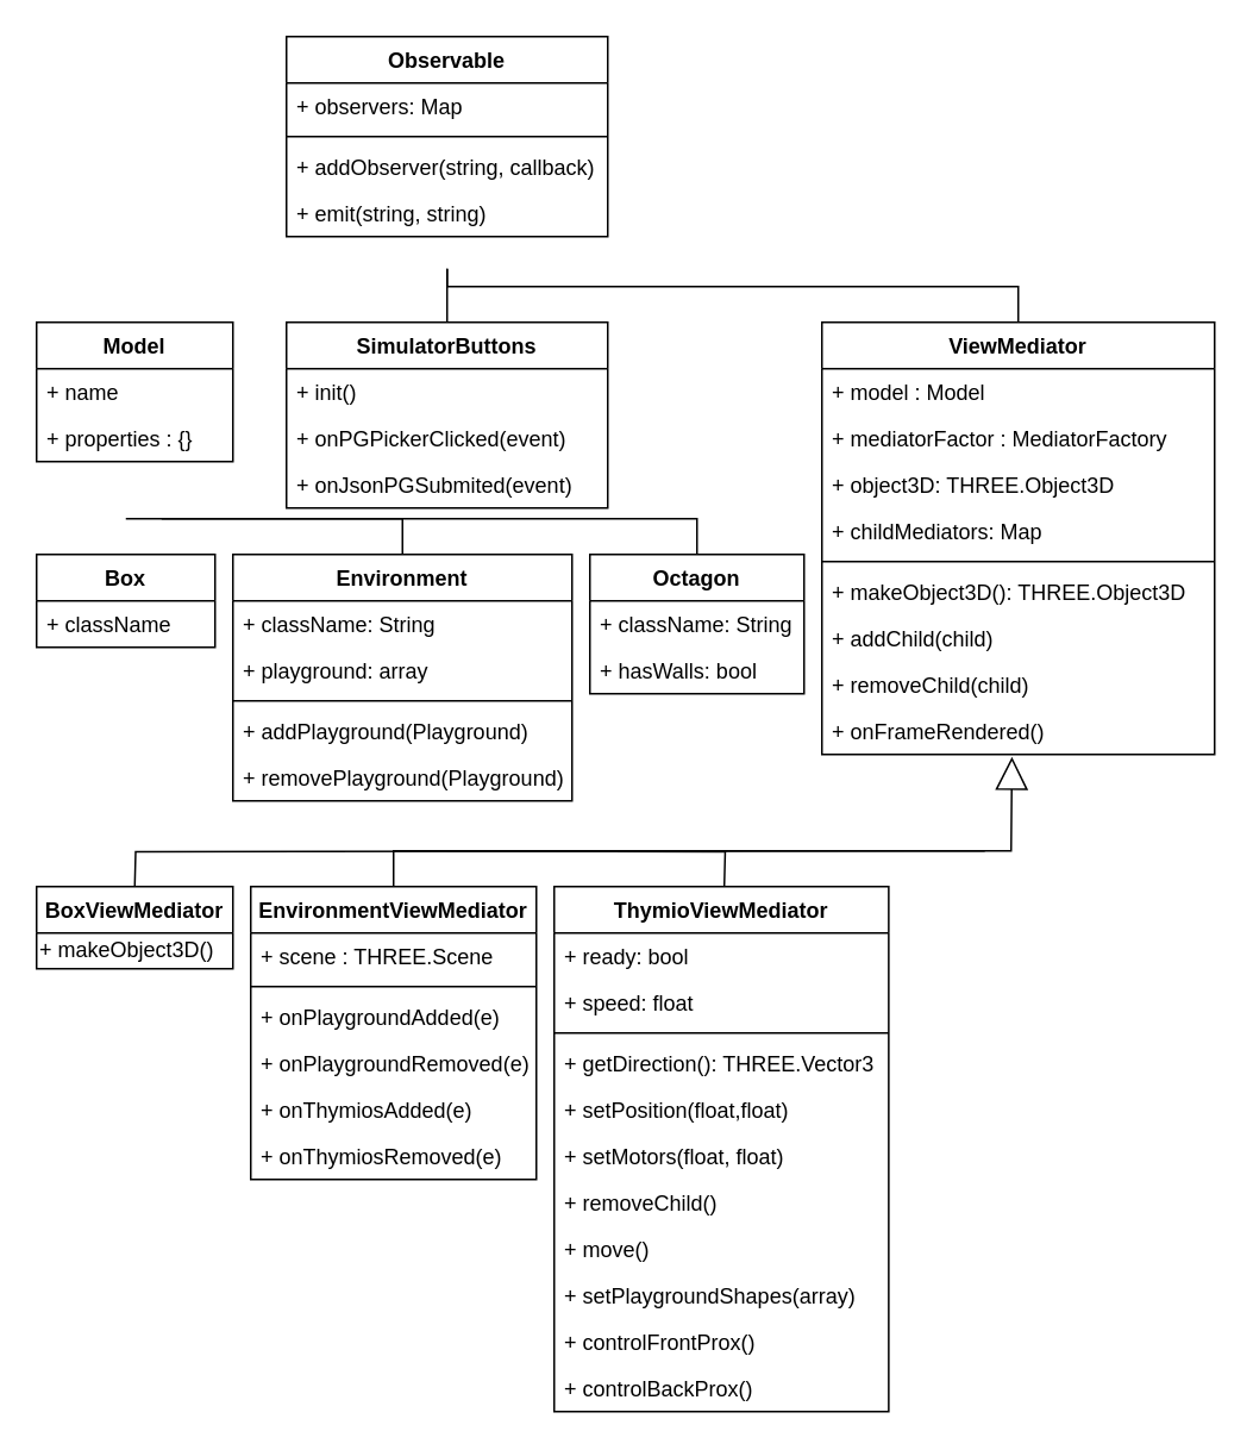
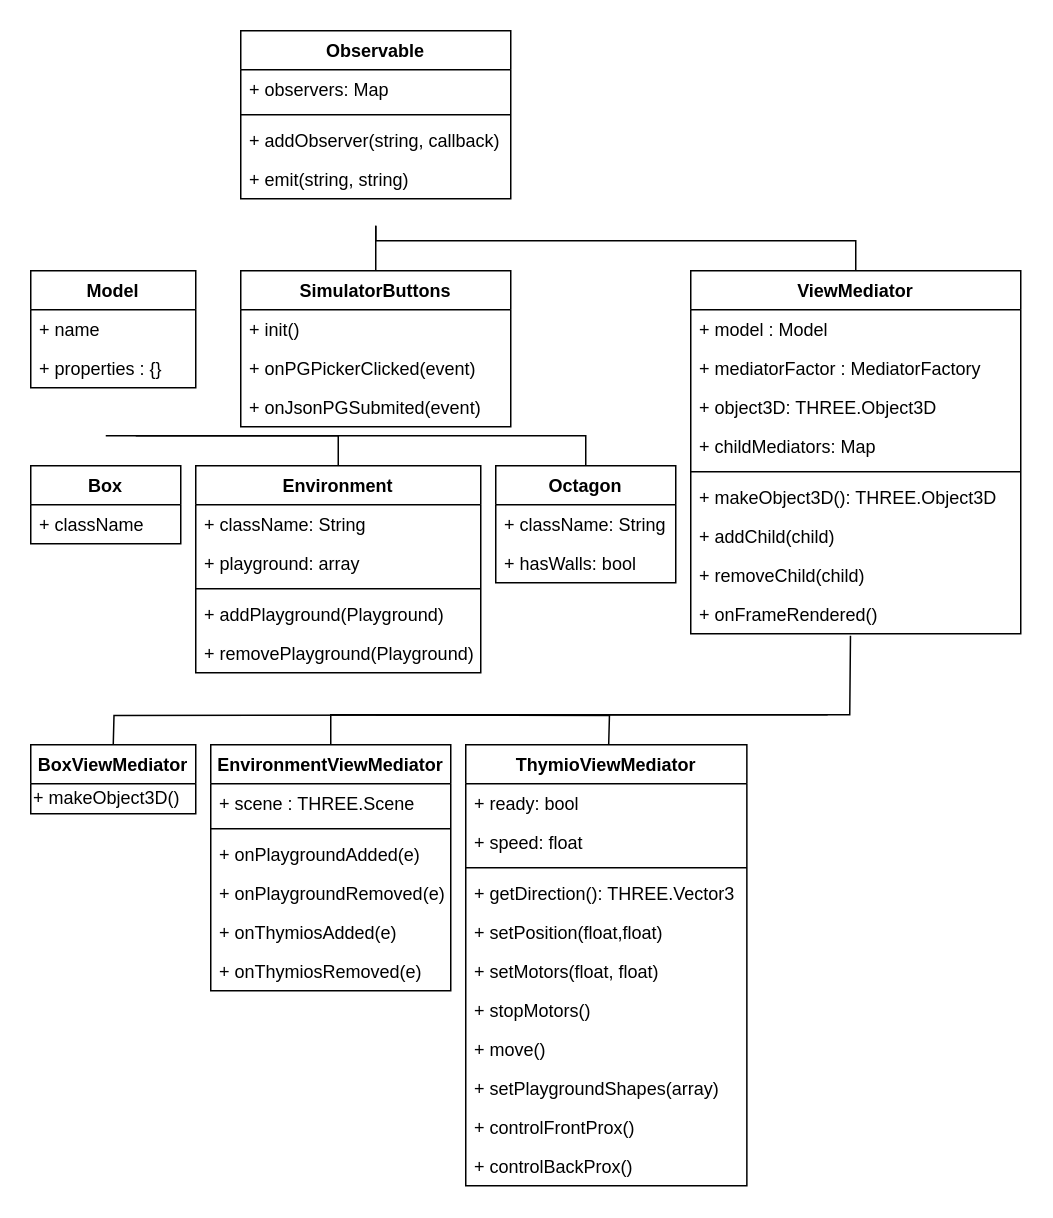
  <mxCell id="0" />
  <mxCell id="1" parent="0" />
  <mxCell id="2" value="Observable" style="swimlane;fontStyle=1;align=center;verticalAlign=top;childLayout=stackLayout;horizontal=1;startSize=26;horizontalStack=0;resizeParent=1;resizeParentMax=0;resizeLast=0;collapsible=1;marginBottom=0;" vertex="1" parent="1"><mxGeometry x="160" y="20" width="180" height="112" as="geometry" /></mxCell>
  <mxCell id="3" value="+ observers: Map" style="text;strokeColor=none;fillColor=none;align=left;verticalAlign=top;spacingLeft=4;spacingRight=4;overflow=hidden;rotatable=0;points=[[0,0.5],[1,0.5]];portConstraint=eastwest;" vertex="1" parent="2"><mxGeometry y="26" width="180" height="26" as="geometry" /></mxCell>
  <mxCell id="4" value="" style="line;strokeWidth=1;fillColor=none;align=left;verticalAlign=middle;spacingTop=-1;spacingLeft=3;spacingRight=3;rotatable=0;labelPosition=right;points=[];portConstraint=eastwest;" vertex="1" parent="2"><mxGeometry y="52" width="180" height="8" as="geometry" /></mxCell>
  <mxCell id="5" value="+ addObserver(string, callback)" style="text;strokeColor=none;fillColor=none;align=left;verticalAlign=top;spacingLeft=4;spacingRight=4;overflow=hidden;rotatable=0;points=[[0,0.5],[1,0.5]];portConstraint=eastwest;" vertex="1" parent="2"><mxGeometry y="60" width="180" height="26" as="geometry" /></mxCell>
  <mxCell id="6" value="+ emit(string, string)" style="text;strokeColor=none;fillColor=none;align=left;verticalAlign=top;spacingLeft=4;spacingRight=4;overflow=hidden;rotatable=0;points=[[0,0.5],[1,0.5]];portConstraint=eastwest;" vertex="1" parent="2"><mxGeometry y="86" width="180" height="26" as="geometry" /></mxCell>
  <mxCell id="7" value="Model" style="swimlane;fontStyle=1;align=center;verticalAlign=top;childLayout=stackLayout;horizontal=1;startSize=26;horizontalStack=0;resizeParent=1;resizeParentMax=0;resizeLast=0;collapsible=1;marginBottom=0;" vertex="1" parent="1"><mxGeometry x="20" y="180" width="110" height="78" as="geometry" /></mxCell>
  <mxCell id="8" value="+ name" style="text;strokeColor=none;fillColor=none;align=left;verticalAlign=top;spacingLeft=4;spacingRight=4;overflow=hidden;rotatable=0;points=[[0,0.5],[1,0.5]];portConstraint=eastwest;" vertex="1" parent="7"><mxGeometry y="26" width="110" height="26" as="geometry" /></mxCell>
  <mxCell id="9" value="+ properties : {}" style="text;strokeColor=none;fillColor=none;align=left;verticalAlign=top;spacingLeft=4;spacingRight=4;overflow=hidden;rotatable=0;points=[[0,0.5],[1,0.5]];portConstraint=eastwest;" vertex="1" parent="7"><mxGeometry y="52" width="110" height="26" as="geometry" /></mxCell>
  <mxCell id="10" value="SimulatorButtons" style="swimlane;fontStyle=1;align=center;verticalAlign=top;childLayout=stackLayout;horizontal=1;startSize=26;horizontalStack=0;resizeParent=1;resizeParentMax=0;resizeLast=0;collapsible=1;marginBottom=0;" vertex="1" parent="1"><mxGeometry x="160" y="180" width="180" height="104" as="geometry" /></mxCell>
  <mxCell id="11" value="+ init()" style="text;strokeColor=none;fillColor=none;align=left;verticalAlign=top;spacingLeft=4;spacingRight=4;overflow=hidden;rotatable=0;points=[[0,0.5],[1,0.5]];portConstraint=eastwest;" vertex="1" parent="10"><mxGeometry y="26" width="180" height="26" as="geometry" /></mxCell>
  <mxCell id="12" value="+ onPGPickerClicked(event)" style="text;strokeColor=none;fillColor=none;align=left;verticalAlign=top;spacingLeft=4;spacingRight=4;overflow=hidden;rotatable=0;points=[[0,0.5],[1,0.5]];portConstraint=eastwest;" vertex="1" parent="10"><mxGeometry y="52" width="180" height="26" as="geometry" /></mxCell>
  <mxCell id="13" value="+ onJsonPGSubmited(event)" style="text;strokeColor=none;fillColor=none;align=left;verticalAlign=top;spacingLeft=4;spacingRight=4;overflow=hidden;rotatable=0;points=[[0,0.5],[1,0.5]];portConstraint=eastwest;" vertex="1" parent="10"><mxGeometry y="78" width="180" height="26" as="geometry" /></mxCell>
  <mxCell id="14" value="" style="endArrow=none;endSize=16;endFill=0;html=1;exitX=0.5;exitY=0;exitDx=0;exitDy=0;rounded=0;" edge="1" parent="1" source="10"><mxGeometry width="160" relative="1" as="geometry"><mxPoint x="190" y="240" as="sourcePoint" /><mxPoint x="250" y="150" as="targetPoint" /></mxGeometry></mxCell>
  <mxCell id="15" value="ViewMediator" style="swimlane;fontStyle=1;align=center;verticalAlign=top;childLayout=stackLayout;horizontal=1;startSize=26;horizontalStack=0;resizeParent=1;resizeParentMax=0;resizeLast=0;collapsible=1;marginBottom=0;" vertex="1" parent="1"><mxGeometry x="460" y="180" width="220" height="242" as="geometry" /></mxCell>
  <mxCell id="16" value="+ model : Model" style="text;strokeColor=none;fillColor=none;align=left;verticalAlign=top;spacingLeft=4;spacingRight=4;overflow=hidden;rotatable=0;points=[[0,0.5],[1,0.5]];portConstraint=eastwest;" vertex="1" parent="15"><mxGeometry y="26" width="220" height="26" as="geometry" /></mxCell>
  <mxCell id="17" value="+ mediatorFactor : MediatorFactory" style="text;strokeColor=none;fillColor=none;align=left;verticalAlign=top;spacingLeft=4;spacingRight=4;overflow=hidden;rotatable=0;points=[[0,0.5],[1,0.5]];portConstraint=eastwest;" vertex="1" parent="15"><mxGeometry y="52" width="220" height="26" as="geometry" /></mxCell>
  <mxCell id="18" value="+ object3D: THREE.Object3D" style="text;strokeColor=none;fillColor=none;align=left;verticalAlign=top;spacingLeft=4;spacingRight=4;overflow=hidden;rotatable=0;points=[[0,0.5],[1,0.5]];portConstraint=eastwest;" vertex="1" parent="15"><mxGeometry y="78" width="220" height="26" as="geometry" /></mxCell>
  <mxCell id="19" value="+ childMediators: Map" style="text;strokeColor=none;fillColor=none;align=left;verticalAlign=top;spacingLeft=4;spacingRight=4;overflow=hidden;rotatable=0;points=[[0,0.5],[1,0.5]];portConstraint=eastwest;" vertex="1" parent="15"><mxGeometry y="104" width="220" height="26" as="geometry" /></mxCell>
  <mxCell id="20" value="" style="line;strokeWidth=1;fillColor=none;align=left;verticalAlign=middle;spacingTop=-1;spacingLeft=3;spacingRight=3;rotatable=0;labelPosition=right;points=[];portConstraint=eastwest;" vertex="1" parent="15"><mxGeometry y="130" width="220" height="8" as="geometry" /></mxCell>
  <mxCell id="21" value="+ makeObject3D(): THREE.Object3D" style="text;strokeColor=none;fillColor=none;align=left;verticalAlign=top;spacingLeft=4;spacingRight=4;overflow=hidden;rotatable=0;points=[[0,0.5],[1,0.5]];portConstraint=eastwest;" vertex="1" parent="15"><mxGeometry y="138" width="220" height="26" as="geometry" /></mxCell>
  <mxCell id="22" value="+ addChild(child)" style="text;strokeColor=none;fillColor=none;align=left;verticalAlign=top;spacingLeft=4;spacingRight=4;overflow=hidden;rotatable=0;points=[[0,0.5],[1,0.5]];portConstraint=eastwest;" vertex="1" parent="15"><mxGeometry y="164" width="220" height="26" as="geometry" /></mxCell>
  <mxCell id="23" value="+ removeChild(child)" style="text;strokeColor=none;fillColor=none;align=left;verticalAlign=top;spacingLeft=4;spacingRight=4;overflow=hidden;rotatable=0;points=[[0,0.5],[1,0.5]];portConstraint=eastwest;" vertex="1" parent="15"><mxGeometry y="190" width="220" height="26" as="geometry" /></mxCell>
  <mxCell id="24" value="+ onFrameRendered()" style="text;strokeColor=none;fillColor=none;align=left;verticalAlign=top;spacingLeft=4;spacingRight=4;overflow=hidden;rotatable=0;points=[[0,0.5],[1,0.5]];portConstraint=eastwest;" vertex="1" parent="15"><mxGeometry y="216" width="220" height="26" as="geometry" /></mxCell>
  <mxCell id="25" value="" style="endArrow=none;endSize=16;endFill=0;html=1;exitX=0.5;exitY=0;exitDx=0;exitDy=0;rounded=0;" edge="1" parent="1" source="15"><mxGeometry width="160" relative="1" as="geometry"><mxPoint x="470" y="117.56" as="sourcePoint" /><mxPoint x="250" y="150" as="targetPoint" /><Array as="points"><mxPoint x="570" y="160" /><mxPoint x="250" y="160" /></Array></mxGeometry></mxCell>
  <mxCell id="26" value="EnvironmentViewMediator" style="swimlane;fontStyle=1;align=center;verticalAlign=top;childLayout=stackLayout;horizontal=1;startSize=26;horizontalStack=0;resizeParent=1;resizeParentMax=0;resizeLast=0;collapsible=1;marginBottom=0;" vertex="1" parent="1"><mxGeometry x="140" y="496" width="160" height="164" as="geometry" /></mxCell>
  <mxCell id="27" value="+ scene : THREE.Scene" style="text;strokeColor=none;fillColor=none;align=left;verticalAlign=top;spacingLeft=4;spacingRight=4;overflow=hidden;rotatable=0;points=[[0,0.5],[1,0.5]];portConstraint=eastwest;" vertex="1" parent="26"><mxGeometry y="26" width="160" height="26" as="geometry" /></mxCell>
  <mxCell id="28" value="" style="line;strokeWidth=1;fillColor=none;align=left;verticalAlign=middle;spacingTop=-1;spacingLeft=3;spacingRight=3;rotatable=0;labelPosition=right;points=[];portConstraint=eastwest;" vertex="1" parent="26"><mxGeometry y="52" width="160" height="8" as="geometry" /></mxCell>
  <mxCell id="29" value="+ onPlaygroundAdded(e)" style="text;strokeColor=none;fillColor=none;align=left;verticalAlign=top;spacingLeft=4;spacingRight=4;overflow=hidden;rotatable=0;points=[[0,0.5],[1,0.5]];portConstraint=eastwest;" vertex="1" parent="26"><mxGeometry y="60" width="160" height="26" as="geometry" /></mxCell>
  <mxCell id="30" value="+ onPlaygroundRemoved(e)" style="text;strokeColor=none;fillColor=none;align=left;verticalAlign=top;spacingLeft=4;spacingRight=4;overflow=hidden;rotatable=0;points=[[0,0.5],[1,0.5]];portConstraint=eastwest;" vertex="1" parent="26"><mxGeometry y="86" width="160" height="26" as="geometry" /></mxCell>
  <mxCell id="31" value="+ onThymiosAdded(e)" style="text;strokeColor=none;fillColor=none;align=left;verticalAlign=top;spacingLeft=4;spacingRight=4;overflow=hidden;rotatable=0;points=[[0,0.5],[1,0.5]];portConstraint=eastwest;" vertex="1" parent="26"><mxGeometry y="112" width="160" height="26" as="geometry" /></mxCell>
  <mxCell id="32" value="+ onThymiosRemoved(e)" style="text;strokeColor=none;fillColor=none;align=left;verticalAlign=top;spacingLeft=4;spacingRight=4;overflow=hidden;rotatable=0;points=[[0,0.5],[1,0.5]];portConstraint=eastwest;" vertex="1" parent="26"><mxGeometry y="138" width="160" height="26" as="geometry" /></mxCell>
- <mxCell id="33" value="" style="endArrow=block;endSize=16;endFill=0;html=1;entryX=0.484;entryY=1.052;entryDx=0;entryDy=0;entryPerimeter=0;exitX=0.5;exitY=0;exitDx=0;exitDy=0;rounded=0;" edge="1" parent="1" source="26" target="24"><mxGeometry width="160" relative="1" as="geometry"><mxPoint x="683.88" y="636" as="sourcePoint" /><mxPoint x="788.33" y="449.352" as="targetPoint" /><Array as="points"><mxPoint x="220" y="476" /><mxPoint x="566" y="476" /></Array></mxGeometry></mxCell>
+ <mxCell id="33" value="" style="endArrow=none;endSize=16;endFill=0;html=1;entryX=0.484;entryY=1.052;entryDx=0;entryDy=0;entryPerimeter=0;exitX=0.5;exitY=0;exitDx=0;exitDy=0;rounded=0;" edge="1" parent="1" source="26" target="24"><mxGeometry width="160" relative="1" as="geometry"><mxPoint x="683.88" y="636" as="sourcePoint" /><mxPoint x="788.33" y="449.352" as="targetPoint" /><Array as="points"><mxPoint x="220" y="476" /><mxPoint x="566" y="476" /></Array></mxGeometry></mxCell>
  <mxCell id="34" value="" style="endArrow=none;html=1;edgeStyle=orthogonalEdgeStyle;rounded=0;entryX=0.5;entryY=0;entryDx=0;entryDy=0;" edge="1" parent="1"><mxGeometry relative="1" as="geometry"><mxPoint x="250" y="476" as="sourcePoint" /><mxPoint x="405.29" y="496" as="targetPoint" /></mxGeometry></mxCell>
  <mxCell id="35" value="" style="resizable=0;html=1;align=left;verticalAlign=bottom;labelBackgroundColor=#ffffff;fontSize=10;" connectable="0" vertex="1" parent="34"><mxGeometry x="-1" relative="1" as="geometry" /></mxCell>
  <mxCell id="36" value="" style="resizable=0;html=1;align=right;verticalAlign=bottom;labelBackgroundColor=#ffffff;fontSize=10;" connectable="0" vertex="1" parent="34"><mxGeometry x="1" relative="1" as="geometry" /></mxCell>
  <mxCell id="37" value="" style="endArrow=none;html=1;edgeStyle=orthogonalEdgeStyle;rounded=0;entryX=0.5;entryY=0;entryDx=0;entryDy=0;" edge="1" parent="1"><mxGeometry relative="1" as="geometry"><mxPoint x="551.29" y="476" as="sourcePoint" /><mxPoint x="75" y="496" as="targetPoint" /></mxGeometry></mxCell>
  <mxCell id="38" value="" style="resizable=0;html=1;align=left;verticalAlign=bottom;labelBackgroundColor=#ffffff;fontSize=10;" connectable="0" vertex="1" parent="37"><mxGeometry x="-1" relative="1" as="geometry" /></mxCell>
  <mxCell id="39" value="" style="resizable=0;html=1;align=right;verticalAlign=bottom;labelBackgroundColor=#ffffff;fontSize=10;" connectable="0" vertex="1" parent="37"><mxGeometry x="1" relative="1" as="geometry" /></mxCell>
  <mxCell id="40" value="ThymioViewMediator" style="swimlane;fontStyle=1;align=center;verticalAlign=top;childLayout=stackLayout;horizontal=1;startSize=26;horizontalStack=0;resizeParent=1;resizeParentMax=0;resizeLast=0;collapsible=1;marginBottom=0;" vertex="1" parent="1"><mxGeometry x="310" y="496" width="187.41" height="294" as="geometry" /></mxCell>
  <mxCell id="41" value="+ ready: bool" style="text;strokeColor=none;fillColor=none;align=left;verticalAlign=top;spacingLeft=4;spacingRight=4;overflow=hidden;rotatable=0;points=[[0,0.5],[1,0.5]];portConstraint=eastwest;" vertex="1" parent="40"><mxGeometry y="26" width="187.41" height="26" as="geometry" /></mxCell>
  <mxCell id="42" value="+ speed: float" style="text;strokeColor=none;fillColor=none;align=left;verticalAlign=top;spacingLeft=4;spacingRight=4;overflow=hidden;rotatable=0;points=[[0,0.5],[1,0.5]];portConstraint=eastwest;" vertex="1" parent="40"><mxGeometry y="52" width="187.41" height="26" as="geometry" /></mxCell>
  <mxCell id="43" value="" style="line;strokeWidth=1;fillColor=none;align=left;verticalAlign=middle;spacingTop=-1;spacingLeft=3;spacingRight=3;rotatable=0;labelPosition=right;points=[];portConstraint=eastwest;" vertex="1" parent="40"><mxGeometry y="78" width="187.41" height="8" as="geometry" /></mxCell>
  <mxCell id="44" value="+ getDirection(): THREE.Vector3" style="text;strokeColor=none;fillColor=none;align=left;verticalAlign=top;spacingLeft=4;spacingRight=4;overflow=hidden;rotatable=0;points=[[0,0.5],[1,0.5]];portConstraint=eastwest;" vertex="1" parent="40"><mxGeometry y="86" width="187.41" height="26" as="geometry" /></mxCell>
  <mxCell id="45" value="+ setPosition(float,float)" style="text;strokeColor=none;fillColor=none;align=left;verticalAlign=top;spacingLeft=4;spacingRight=4;overflow=hidden;rotatable=0;points=[[0,0.5],[1,0.5]];portConstraint=eastwest;" vertex="1" parent="40"><mxGeometry y="112" width="187.41" height="26" as="geometry" /></mxCell>
  <mxCell id="46" value="+ setMotors(float, float)" style="text;strokeColor=none;fillColor=none;align=left;verticalAlign=top;spacingLeft=4;spacingRight=4;overflow=hidden;rotatable=0;points=[[0,0.5],[1,0.5]];portConstraint=eastwest;" vertex="1" parent="40"><mxGeometry y="138" width="187.41" height="26" as="geometry" /></mxCell>
- <mxCell id="47" value="+ removeChild()" style="text;strokeColor=none;fillColor=none;align=left;verticalAlign=top;spacingLeft=4;spacingRight=4;overflow=hidden;rotatable=0;points=[[0,0.5],[1,0.5]];portConstraint=eastwest;" vertex="1" parent="40"><mxGeometry y="164" width="187.41" height="26" as="geometry" /></mxCell>
+ <mxCell id="47" value="+ stopMotors()" style="text;strokeColor=none;fillColor=none;align=left;verticalAlign=top;spacingLeft=4;spacingRight=4;overflow=hidden;rotatable=0;points=[[0,0.5],[1,0.5]];portConstraint=eastwest;" vertex="1" parent="40"><mxGeometry y="164" width="187.41" height="26" as="geometry" /></mxCell>
  <mxCell id="48" value="+ move()" style="text;strokeColor=none;fillColor=none;align=left;verticalAlign=top;spacingLeft=4;spacingRight=4;overflow=hidden;rotatable=0;points=[[0,0.5],[1,0.5]];portConstraint=eastwest;" vertex="1" parent="40"><mxGeometry y="190" width="187.41" height="26" as="geometry" /></mxCell>
  <mxCell id="49" value="+ setPlaygroundShapes(array)" style="text;strokeColor=none;fillColor=none;align=left;verticalAlign=top;spacingLeft=4;spacingRight=4;overflow=hidden;rotatable=0;points=[[0,0.5],[1,0.5]];portConstraint=eastwest;" vertex="1" parent="40"><mxGeometry y="216" width="187.41" height="26" as="geometry" /></mxCell>
  <mxCell id="50" value="+ controlFrontProx()" style="text;strokeColor=none;fillColor=none;align=left;verticalAlign=top;spacingLeft=4;spacingRight=4;overflow=hidden;rotatable=0;points=[[0,0.5],[1,0.5]];portConstraint=eastwest;" vertex="1" parent="40"><mxGeometry y="242" width="187.41" height="26" as="geometry" /></mxCell>
  <mxCell id="51" value="+ controlBackProx()" style="text;strokeColor=none;fillColor=none;align=left;verticalAlign=top;spacingLeft=4;spacingRight=4;overflow=hidden;rotatable=0;points=[[0,0.5],[1,0.5]];portConstraint=eastwest;" vertex="1" parent="40"><mxGeometry y="268" width="187.41" height="26" as="geometry" /></mxCell>
  <mxCell id="52" value="Box" style="swimlane;fontStyle=1;align=center;verticalAlign=top;childLayout=stackLayout;horizontal=1;startSize=26;horizontalStack=0;resizeParent=1;resizeParentMax=0;resizeLast=0;collapsible=1;marginBottom=0;" vertex="1" parent="1"><mxGeometry x="20" y="310" width="100" height="52" as="geometry" /></mxCell>
  <mxCell id="53" value="+ className" style="text;strokeColor=none;fillColor=none;align=left;verticalAlign=top;spacingLeft=4;spacingRight=4;overflow=hidden;rotatable=0;points=[[0,0.5],[1,0.5]];portConstraint=eastwest;" vertex="1" parent="52"><mxGeometry y="26" width="100" height="26" as="geometry" /></mxCell>
  <mxCell id="54" value="Octagon" style="swimlane;fontStyle=1;align=center;verticalAlign=top;childLayout=stackLayout;horizontal=1;startSize=26;horizontalStack=0;resizeParent=1;resizeParentMax=0;resizeLast=0;collapsible=1;marginBottom=0;" vertex="1" parent="1"><mxGeometry x="330" y="310" width="120" height="78" as="geometry" /></mxCell>
  <mxCell id="55" value="+ className: String" style="text;strokeColor=none;fillColor=none;align=left;verticalAlign=top;spacingLeft=4;spacingRight=4;overflow=hidden;rotatable=0;points=[[0,0.5],[1,0.5]];portConstraint=eastwest;" vertex="1" parent="54"><mxGeometry y="26" width="120" height="26" as="geometry" /></mxCell>
  <mxCell id="56" value="+ hasWalls: bool" style="text;strokeColor=none;fillColor=none;align=left;verticalAlign=top;spacingLeft=4;spacingRight=4;overflow=hidden;rotatable=0;points=[[0,0.5],[1,0.5]];portConstraint=eastwest;" vertex="1" parent="54"><mxGeometry y="52" width="120" height="26" as="geometry" /></mxCell>
  <mxCell id="57" value="" style="endArrow=none;html=1;exitX=0.5;exitY=0;exitDx=0;exitDy=0;endFill=0;endSize=16;rounded=0;" edge="1" parent="1" source="54"><mxGeometry width="50" height="50" relative="1" as="geometry"><mxPoint x="140" y="320" as="sourcePoint" /><mxPoint x="70" y="290" as="targetPoint" /><Array as="points"><mxPoint x="390" y="290" /></Array></mxGeometry></mxCell>
  <mxCell id="58" value="Environment" style="swimlane;fontStyle=1;align=center;verticalAlign=top;childLayout=stackLayout;horizontal=1;startSize=26;horizontalStack=0;resizeParent=1;resizeParentMax=0;resizeLast=0;collapsible=1;marginBottom=0;" vertex="1" parent="1"><mxGeometry x="130" y="310" width="190" height="138" as="geometry" /></mxCell>
  <mxCell id="59" value="+ className: String" style="text;strokeColor=none;fillColor=none;align=left;verticalAlign=top;spacingLeft=4;spacingRight=4;overflow=hidden;rotatable=0;points=[[0,0.5],[1,0.5]];portConstraint=eastwest;" vertex="1" parent="58"><mxGeometry y="26" width="190" height="26" as="geometry" /></mxCell>
  <mxCell id="60" value="+ playground: array" style="text;strokeColor=none;fillColor=none;align=left;verticalAlign=top;spacingLeft=4;spacingRight=4;overflow=hidden;rotatable=0;points=[[0,0.5],[1,0.5]];portConstraint=eastwest;" vertex="1" parent="58"><mxGeometry y="52" width="190" height="26" as="geometry" /></mxCell>
  <mxCell id="61" value="" style="line;strokeWidth=1;fillColor=none;align=left;verticalAlign=middle;spacingTop=-1;spacingLeft=3;spacingRight=3;rotatable=0;labelPosition=right;points=[];portConstraint=eastwest;" vertex="1" parent="58"><mxGeometry y="78" width="190" height="8" as="geometry" /></mxCell>
  <mxCell id="62" value="+ addPlayground(Playground)" style="text;strokeColor=none;fillColor=none;align=left;verticalAlign=top;spacingLeft=4;spacingRight=4;overflow=hidden;rotatable=0;points=[[0,0.5],[1,0.5]];portConstraint=eastwest;" vertex="1" parent="58"><mxGeometry y="86" width="190" height="26" as="geometry" /></mxCell>
  <mxCell id="63" value="+ removePlayground(Playground)" style="text;strokeColor=none;fillColor=none;align=left;verticalAlign=top;spacingLeft=4;spacingRight=4;overflow=hidden;rotatable=0;points=[[0,0.5],[1,0.5]];portConstraint=eastwest;" vertex="1" parent="58"><mxGeometry y="112" width="190" height="26" as="geometry" /></mxCell>
  <mxCell id="64" value="" style="endArrow=none;html=1;exitX=0.5;exitY=0;exitDx=0;exitDy=0;endFill=0;endSize=16;rounded=0;" edge="1" parent="1" source="58"><mxGeometry width="50" height="50" relative="1" as="geometry"><mxPoint x="400" y="320" as="sourcePoint" /><mxPoint x="90" y="290" as="targetPoint" /><Array as="points"><mxPoint x="225" y="290" /></Array></mxGeometry></mxCell>
  <mxCell id="65" value="BoxViewMediator" style="swimlane;fontStyle=1;align=center;verticalAlign=top;childLayout=stackLayout;horizontal=1;startSize=26;horizontalStack=0;resizeParent=1;resizeParentMax=0;resizeLast=0;collapsible=1;marginBottom=0;" vertex="1" parent="1"><mxGeometry x="20" y="496" width="110" height="46" as="geometry" /></mxCell>
  <mxCell id="66" value="+ makeObject3D()" style="text;html=1;strokeColor=none;fillColor=none;align=left;verticalAlign=middle;whiteSpace=wrap;rounded=0;" vertex="1" parent="65"><mxGeometry y="26" width="110" height="20" as="geometry" /></mxCell>
